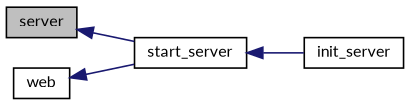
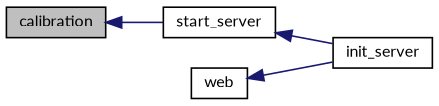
  digraph {
    fontname=Lato
    rankdir=LR
    node [color=black fillcolor=white fontname=Lato fontsize=10 shape=record style=filled]
    edge [color=midnightblue dir=back fontname=Lato fontsize=10 labelfontname=Helvetica labelfontsize=10 style=solid]
-   n1 [fillcolor=grey75 fontcolor=black height=0.2 label=server width=0.4]
+   n1 [fillcolor=grey75 fontcolor=black height=0.2 label=calibration width=0.4]
    n2 [height=0.2 label=start_server width=0.4]
    n3 [height=0.2 label=web width=0.4]
    n4 [height=0.2 label=init_server width=0.4]
    n1 -> n2
    n2 -> n4
-   n3 -> n2
+   n3 -> n4
  }
